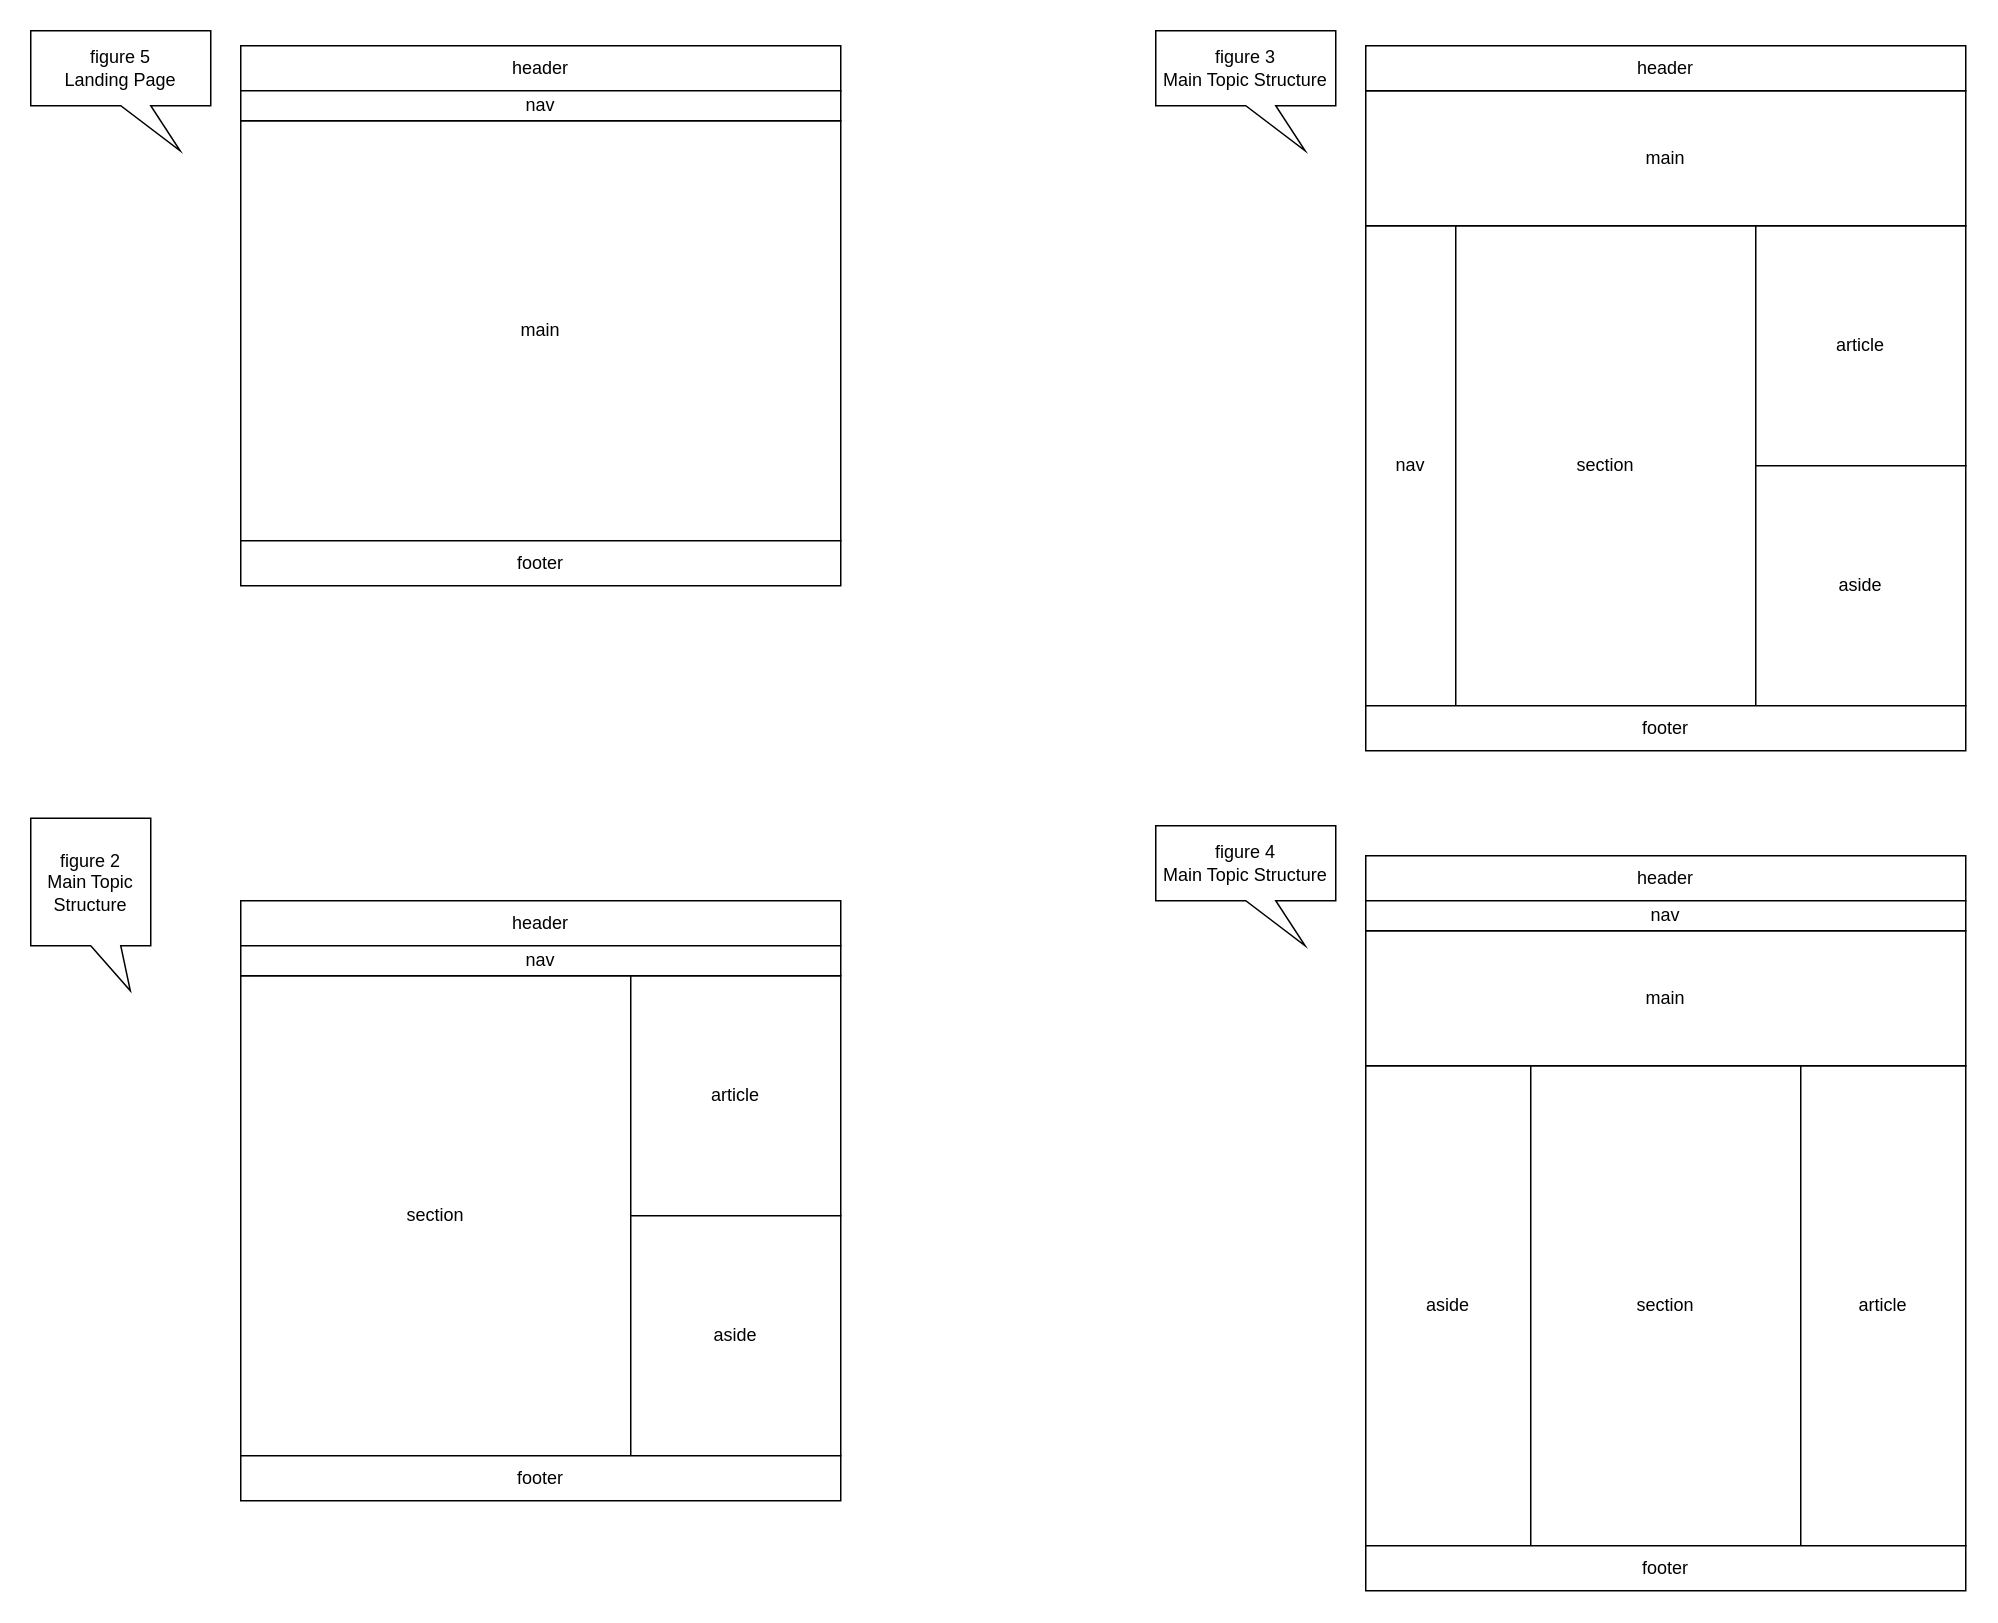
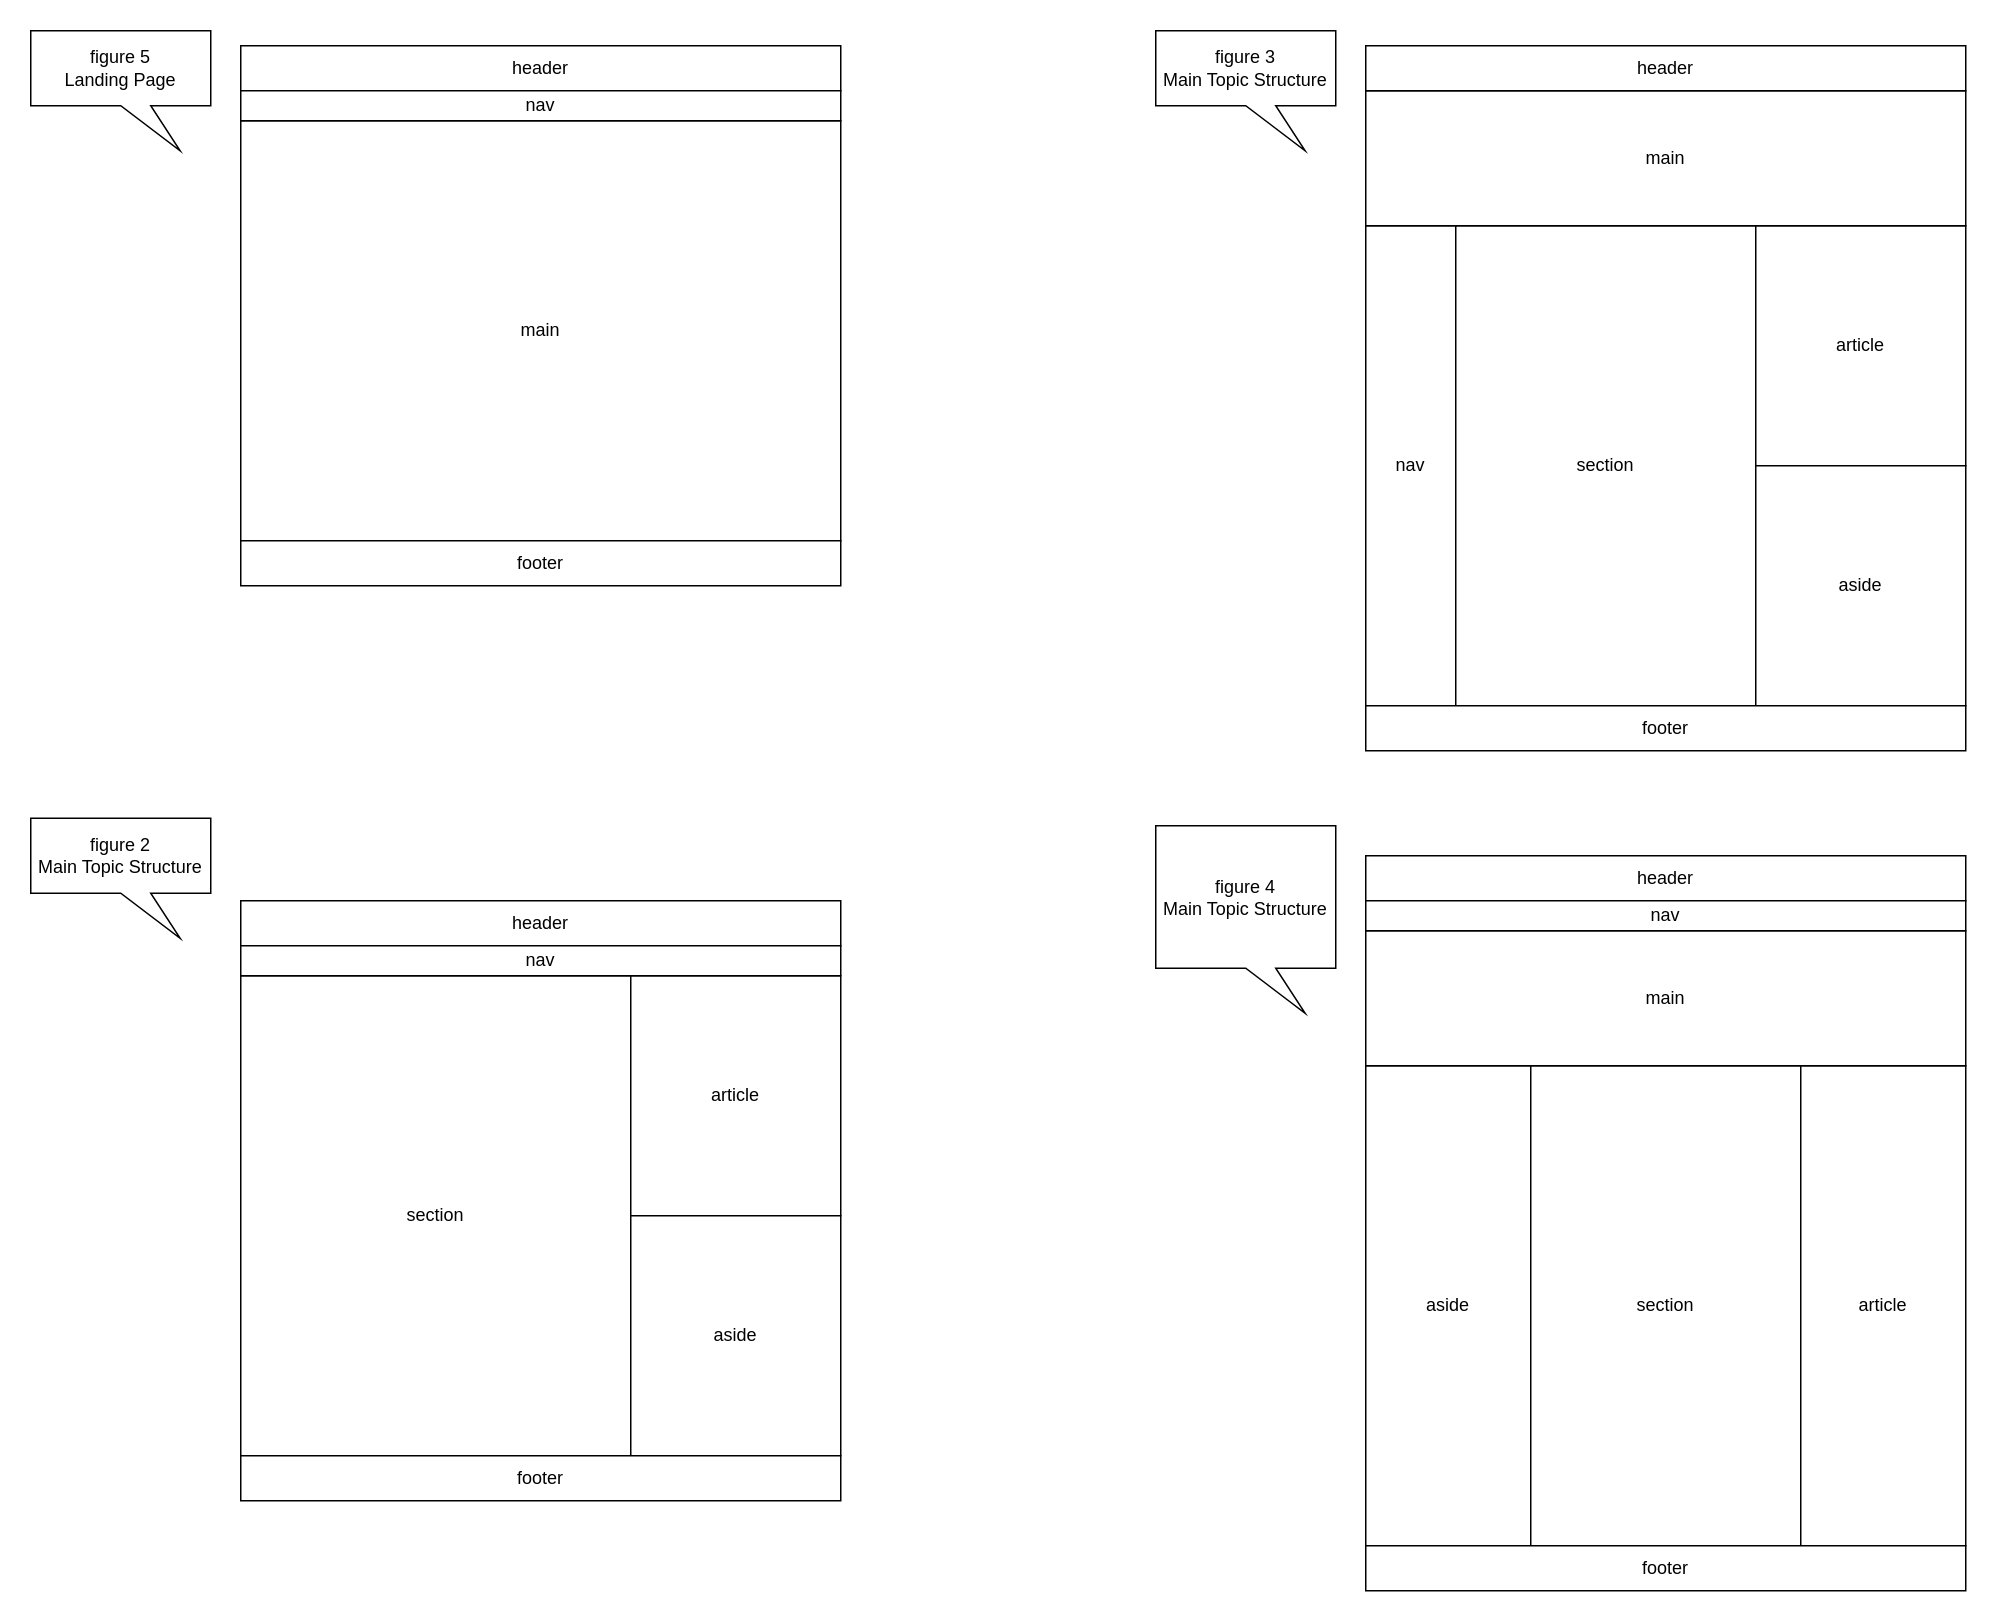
  <mxCell id="0" />
  <mxCell id="1" parent="0" />
  <mxCell id="2" value="nav" style="rounded=0;whiteSpace=wrap;html=1;movable=0;resizable=0;rotatable=0;deletable=0;editable=0;connectable=0;" parent="1" vertex="1"><mxGeometry x="910" y="150" width="60" height="320" as="geometry" /></mxCell>
  <mxCell id="3" value="section" style="rounded=0;whiteSpace=wrap;html=1;movable=0;resizable=0;rotatable=0;deletable=0;editable=0;connectable=0;" parent="1" vertex="1"><mxGeometry x="970" y="150" width="200" height="320" as="geometry" /></mxCell>
  <mxCell id="4" value="article" style="rounded=0;whiteSpace=wrap;html=1;movable=0;resizable=0;rotatable=0;deletable=0;editable=0;connectable=0;" parent="1" vertex="1"><mxGeometry x="1170" y="150" width="140" height="160" as="geometry" /></mxCell>
  <mxCell id="5" value="aside" style="rounded=0;whiteSpace=wrap;html=1;movable=0;resizable=0;rotatable=0;deletable=0;editable=0;connectable=0;" parent="1" vertex="1"><mxGeometry x="1170" y="310" width="140" height="160" as="geometry" /></mxCell>
  <mxCell id="6" value="footer" style="rounded=0;whiteSpace=wrap;html=1;movable=0;resizable=0;rotatable=0;deletable=0;editable=0;connectable=0;" parent="1" vertex="1"><mxGeometry x="910" y="470" width="400" height="30" as="geometry" /></mxCell>
  <mxCell id="7" value="main" style="rounded=0;whiteSpace=wrap;html=1;movable=0;resizable=0;rotatable=0;deletable=0;editable=0;connectable=0;" parent="1" vertex="1"><mxGeometry x="910" y="60" width="400" height="90" as="geometry" /></mxCell>
  <mxCell id="8" value="header" style="rounded=0;whiteSpace=wrap;html=1;movable=0;resizable=0;rotatable=0;deletable=0;editable=0;connectable=0;" parent="1" vertex="1"><mxGeometry x="910" y="30" width="400" height="30" as="geometry" /></mxCell>
  <mxCell id="9" value="section" style="rounded=0;whiteSpace=wrap;html=1;movable=0;resizable=0;rotatable=0;deletable=0;editable=0;connectable=0;" parent="1" vertex="1"><mxGeometry x="160" y="650" width="260" height="320" as="geometry" /></mxCell>
  <mxCell id="10" value="article" style="rounded=0;whiteSpace=wrap;html=1;movable=0;resizable=0;rotatable=0;deletable=0;editable=0;connectable=0;" parent="1" vertex="1"><mxGeometry x="420" y="650" width="140" height="160" as="geometry" /></mxCell>
  <mxCell id="11" value="aside" style="rounded=0;whiteSpace=wrap;html=1;movable=0;resizable=0;rotatable=0;deletable=0;editable=0;connectable=0;" parent="1" vertex="1"><mxGeometry x="420" y="810" width="140" height="160" as="geometry" /></mxCell>
  <mxCell id="12" value="footer" style="rounded=0;whiteSpace=wrap;html=1;movable=0;resizable=0;rotatable=0;deletable=0;editable=0;connectable=0;" parent="1" vertex="1"><mxGeometry x="160" y="970" width="400" height="30" as="geometry" /></mxCell>
  <mxCell id="13" value="main" style="rounded=0;whiteSpace=wrap;html=1;movable=0;resizable=0;rotatable=0;deletable=0;editable=0;connectable=0;" parent="1" vertex="1"><mxGeometry x="160" y="80" width="400" height="280" as="geometry" /></mxCell>
  <mxCell id="14" value="header" style="rounded=0;whiteSpace=wrap;html=1;movable=0;resizable=0;rotatable=0;deletable=0;editable=0;connectable=0;" parent="1" vertex="1"><mxGeometry x="160" y="30" width="400" height="30" as="geometry" /></mxCell>
  <mxCell id="15" value="nav" style="rounded=0;whiteSpace=wrap;html=1;movable=0;resizable=0;rotatable=0;deletable=0;editable=0;connectable=0;" parent="1" vertex="1"><mxGeometry x="160" y="60" width="400" height="20" as="geometry" /></mxCell>
  <mxCell id="16" value="aside" style="rounded=0;whiteSpace=wrap;html=1;movable=0;resizable=0;rotatable=0;deletable=0;editable=0;connectable=0;" parent="1" vertex="1"><mxGeometry x="910" y="710" width="110" height="320" as="geometry" /></mxCell>
  <mxCell id="17" value="section" style="rounded=0;whiteSpace=wrap;html=1;movable=0;resizable=0;rotatable=0;deletable=0;editable=0;connectable=0;" parent="1" vertex="1"><mxGeometry x="1020" y="710" width="180" height="320" as="geometry" /></mxCell>
  <mxCell id="18" value="article" style="rounded=0;whiteSpace=wrap;html=1;movable=0;resizable=0;rotatable=0;deletable=0;editable=0;connectable=0;" parent="1" vertex="1"><mxGeometry x="1200" y="710" width="110" height="320" as="geometry" /></mxCell>
  <mxCell id="19" value="footer" style="rounded=0;whiteSpace=wrap;html=1;movable=0;resizable=0;rotatable=0;deletable=0;editable=0;connectable=0;" parent="1" vertex="1"><mxGeometry x="910" y="1030" width="400" height="30" as="geometry" /></mxCell>
  <mxCell id="20" value="main" style="rounded=0;whiteSpace=wrap;html=1;movable=0;resizable=0;rotatable=0;deletable=0;editable=0;connectable=0;" parent="1" vertex="1"><mxGeometry x="910" y="620" width="400" height="90" as="geometry" /></mxCell>
  <mxCell id="21" value="header" style="rounded=0;whiteSpace=wrap;html=1;movable=0;resizable=0;rotatable=0;deletable=0;editable=0;connectable=0;" parent="1" vertex="1"><mxGeometry x="910" y="570" width="400" height="30" as="geometry" /></mxCell>
  <mxCell id="22" value="nav" style="rounded=0;whiteSpace=wrap;html=1;movable=0;resizable=0;rotatable=0;deletable=0;editable=0;connectable=0;" parent="1" vertex="1"><mxGeometry x="910" y="600" width="400" height="20" as="geometry" /></mxCell>
  <mxCell id="23" value="footer" style="rounded=0;whiteSpace=wrap;html=1;movable=0;resizable=0;rotatable=0;deletable=0;editable=0;connectable=0;" parent="1" vertex="1"><mxGeometry x="160" y="360" width="400" height="30" as="geometry" /></mxCell>
  <mxCell id="24" value="header" style="rounded=0;whiteSpace=wrap;html=1;movable=0;resizable=0;rotatable=0;deletable=0;editable=0;connectable=0;" parent="1" vertex="1"><mxGeometry x="160" y="600" width="400" height="30" as="geometry" /></mxCell>
  <mxCell id="25" value="nav" style="rounded=0;whiteSpace=wrap;html=1;movable=0;resizable=0;rotatable=0;deletable=0;editable=0;connectable=0;" parent="1" vertex="1"><mxGeometry x="160" y="630" width="400" height="20" as="geometry" /></mxCell>
  <mxCell id="26" value="figure 5&lt;br&gt;Landing Page" style="shape=callout;whiteSpace=wrap;html=1;perimeter=calloutPerimeter;position2=0.83;movable=0;resizable=0;rotatable=0;deletable=0;editable=0;connectable=0;" parent="1" vertex="1"><mxGeometry x="20" y="20" width="120" height="80" as="geometry" /></mxCell>
- <mxCell id="27" value="figure 2&lt;br&gt;Main Topic Structure" style="shape=callout;whiteSpace=wrap;html=1;perimeter=calloutPerimeter;position2=0.83;movable=0;resizable=0;rotatable=0;deletable=0;editable=0;connectable=0;" parent="1" vertex="1"><mxGeometry x="20" y="545" width="80" height="115" as="geometry" /></mxCell>
+ <mxCell id="27" value="figure 2&lt;br&gt;Main Topic Structure" style="shape=callout;whiteSpace=wrap;html=1;perimeter=calloutPerimeter;position2=0.83;movable=0;resizable=0;rotatable=0;deletable=0;editable=0;connectable=0;" parent="1" vertex="1"><mxGeometry x="20" y="545" width="120" height="80" as="geometry" /></mxCell>
  <mxCell id="28" value="figure 3&lt;br&gt;Main Topic Structure" style="shape=callout;whiteSpace=wrap;html=1;perimeter=calloutPerimeter;position2=0.83;movable=0;resizable=0;rotatable=0;deletable=0;editable=0;connectable=0;" parent="1" vertex="1"><mxGeometry x="770" y="20" width="120" height="80" as="geometry" /></mxCell>
- <mxCell id="29" value="figure 4&lt;br&gt;Main Topic Structure" style="shape=callout;whiteSpace=wrap;html=1;perimeter=calloutPerimeter;position2=0.83;movable=0;resizable=0;rotatable=0;deletable=0;editable=0;connectable=0;" parent="1" vertex="1"><mxGeometry x="770" y="550" width="120" height="80" as="geometry" /></mxCell>
+ <mxCell id="29" value="figure 4&lt;br&gt;Main Topic Structure" style="shape=callout;whiteSpace=wrap;html=1;perimeter=calloutPerimeter;position2=0.83;movable=0;resizable=0;rotatable=0;deletable=0;editable=0;connectable=0;" parent="1" vertex="1"><mxGeometry x="770" y="550" width="120" height="125" as="geometry" /></mxCell>
